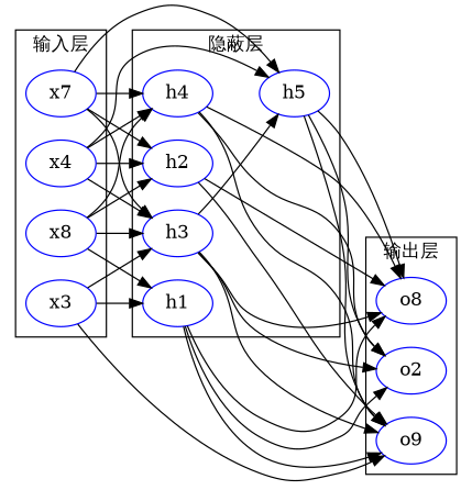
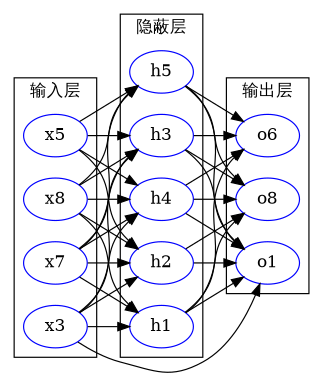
  digraph {
    rankdir=LR
    node [color=blue]
    n1 [label=x7]
    n2 [label=x8]
    n3 [label=x3]
-   n4 [label=x4]
+   n4 [label=x5]
    n5 [label=h1]
    n6 [label=h2]
    n7 [label=h3]
    n8 [label=h4]
    n9 [label=h5]
-   n10 [label=o9]
-   n11 [label=o2]
+   n10 [label=o1]
+   n11 [label=o6]
    n12 [label=o8]
    subgraph cluster_1 {
      label="输入层"
      n1
      n2
      n3
      n4
    }
    subgraph cluster_2 {
      label="隐蔽层"
      n5
      n6
      n7
      n8
      n9
    }
    subgraph cluster_3 {
      label="输出层"
      n10
      n11
      n12
    }
+   n1 -> n5
    n1 -> n6
    n1 -> n7
    n1 -> n8
    n1 -> n9
    n2 -> n5
    n2 -> n6
    n2 -> n7
    n2 -> n8
-   n7 -> n9
+   n2 -> n9
    n3 -> n5
+   n3 -> n6
    n3 -> n7
+   n3 -> n8
    n3 -> n10
    n4 -> n6
    n4 -> n7
    n4 -> n8
    n4 -> n9
    n5 -> n10
    n5 -> n11
    n5 -> n12
    n6 -> n10
    n6 -> n12
    n7 -> n10
    n7 -> n11
    n7 -> n12
    n8 -> n10
    n8 -> n11
    n8 -> n12
    n9 -> n10
    n9 -> n11
    n9 -> n12
  }
